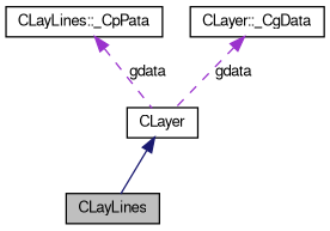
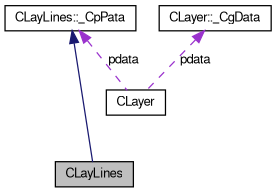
  digraph {
    node [color=black fillcolor=white fontname=FreeSans fontsize=10 shape=record style=filled]
    edge [color=darkorchid3 dir=back fontname=FreeSans fontsize=10 labelfontname=FreeSans labelfontsize=10 style=dashed]
    n1 [fillcolor=grey75 fontcolor=black height=0.2 label=CLayLines width=0.4]
    n2 [height=0.2 label=CLayer width=0.4]
    n3 [height=0.2 label="CLayLines::_CpPata" width=0.4]
    n4 [height=0.2 label="CLayer::_CgData" width=0.4]
-   n2 -> n1 [color=midnightblue style=solid]
-   n3 -> n2 [label=gdata]
-   n4 -> n2 [label=gdata]
+   n3 -> n1 [color=midnightblue style=solid]
+   n3 -> n2 [label=pdata]
+   n4 -> n2 [label=pdata]
  }
